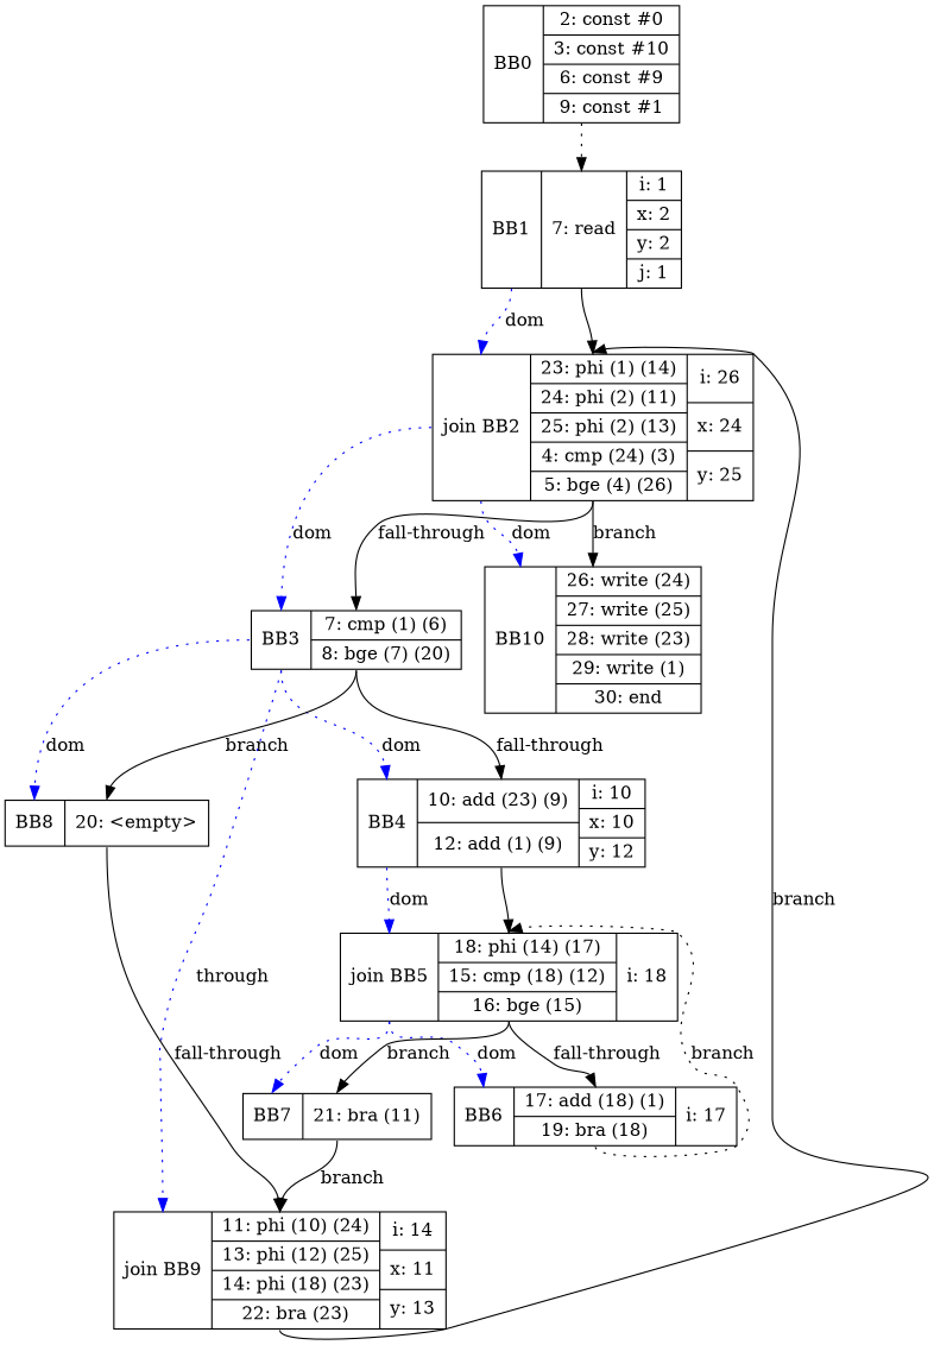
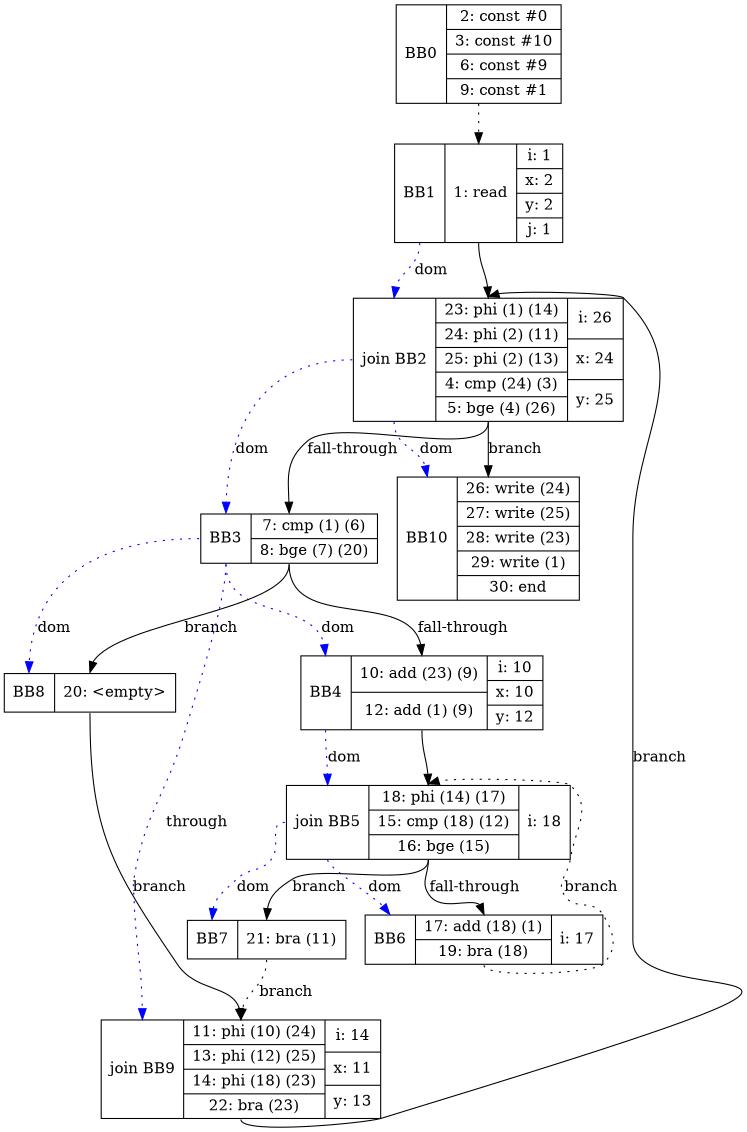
  digraph {
    node [shape=record]
    edge [headport=n tailport=s]
    n1 [label="<b>BB0 | {2: const #0|3: const #10|6: const #9|9: const #1}"]
-   n2 [label="<b>BB1 | {7: read}| {i: 1 | x: 2 | y: 2 | j: 1}"]
+   n2 [label="<b>BB1 | {1: read}| {i: 1 | x: 2 | y: 2 | j: 1}"]
    n3 [label="<b>join BB2 | {23: phi (1) (14)|24: phi (2) (11)|25: phi (2) (13)|4: cmp (24) (3)|5: bge (4) (26)}| {i: 26 | x: 24 | y: 25}"]
    n4 [label="<b>BB3 | {7: cmp (1) (6)|8: bge (7) (20)}"]
    n5 [label="<b>BB10 | {26: write (24)|27: write (25)|28: write (23)|29: write (1)|30: end}"]
    n6 [label="<b>BB4 | {10: add (23) (9)|12: add (1) (9)}| {i: 10 | x: 10 | y: 12}"]
    n7 [label="<b>BB8 | {20: \<empty\>}"]
    n8 [label="<b>join BB9 | {11: phi (10) (24)|13: phi (12) (25)|14: phi (18) (23)|22: bra (23)}| {i: 14 | x: 11 | y: 13}"]
    n9 [label="<b>join BB5 | {18: phi (14) (17)|15: cmp (18) (12)|16: bge (15)}| {i: 18}"]
    n10 [label="<b>BB6 | {17: add (18) (1)|19: bra (18)}| {i: 17}"]
    n11 [label="<b>BB7 | {21: bra (11)}"]
    n1 -> n2 [style=dotted]
    n2 -> n3
    n2 -> n3 [color=blue headport=b label=dom style=dotted tailport=b]
    n3 -> n4 [label="fall-through"]
    n3 -> n4 [color=blue headport=b label=dom style=dotted tailport=b]
    n3 -> n5 [label=branch]
    n3 -> n5 [color=blue headport=b label=dom style=dotted tailport=b]
    n4 -> n6 [label="fall-through"]
    n4 -> n6 [color=blue headport=b label=dom style=dotted tailport=b]
    n4 -> n7 [label=branch]
    n4 -> n7 [color=blue headport=b label=dom style=dotted tailport=b]
    n4 -> n8 [color=blue headport=b label=through style=dotted tailport=b]
    n6 -> n9
    n6 -> n9 [color=blue headport=b label=dom style=dotted tailport=b]
-   n7 -> n8 [label="fall-through"]
+   n7 -> n8 [label=branch]
    n8 -> n3 [label=branch]
    n9 -> n10 [label="fall-through"]
    n9 -> n10 [color=blue headport=b label=dom style=dotted tailport=b]
    n9 -> n11 [label=branch]
    n9 -> n11 [color=blue headport=b label=dom style=dotted tailport=b]
    n10 -> n9 [label=branch style=dotted]
-   n11 -> n8 [label=branch]
+   n11 -> n8 [label=branch style=dotted]
  }
